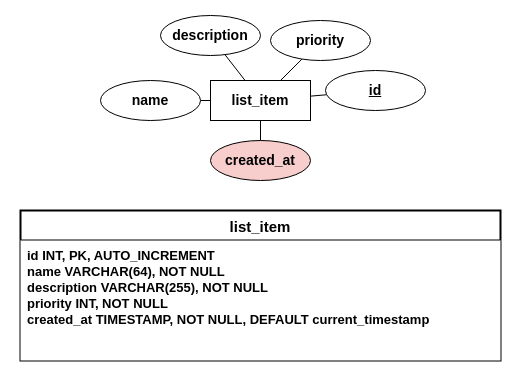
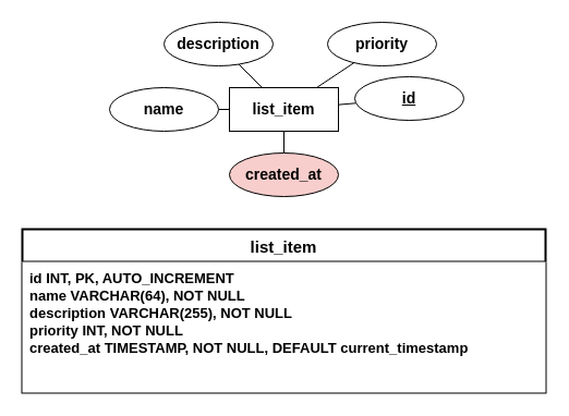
  <mxCell id="0" />
  <mxCell id="1" parent="0" />
  <mxCell id="2" style="edgeStyle=none;html=1;endArrow=none;endFill=0;strokeColor=#000000;" parent="1" source="4" target="5" edge="1"><mxGeometry relative="1" as="geometry" /></mxCell>
  <mxCell id="3" style="edgeStyle=none;html=1;endArrow=none;endFill=0;strokeColor=#000000;" parent="1" source="4" target="10" edge="1"><mxGeometry relative="1" as="geometry" /></mxCell>
  <mxCell id="4" value="&lt;b&gt;&lt;font style=&quot;font-size: 14px;&quot; color=&quot;#000000&quot;&gt;list_item&lt;/font&gt;&lt;/b&gt;" style="whiteSpace=wrap;html=1;align=center;fillColor=#FFFFFF;strokeColor=#000000;" parent="1" vertex="1"><mxGeometry x="210" y="80" width="100" height="40" as="geometry" /></mxCell>
  <mxCell id="5" value="&lt;b style=&quot;&quot;&gt;&lt;font size=&quot;1&quot; style=&quot;&quot; color=&quot;#000000&quot;&gt;&lt;u style=&quot;font-size: 14px;&quot;&gt;id&lt;/u&gt;&lt;/font&gt;&lt;/b&gt;" style="ellipse;whiteSpace=wrap;html=1;align=center;fillColor=#FFFFFF;strokeColor=#000000;" parent="1" vertex="1"><mxGeometry x="325" y="70" width="100" height="40" as="geometry" /></mxCell>
  <mxCell id="6" style="edgeStyle=none;html=1;endArrow=none;endFill=0;strokeColor=#000000;" parent="1" source="7" target="4" edge="1"><mxGeometry relative="1" as="geometry" /></mxCell>
  <mxCell id="7" value="&lt;b&gt;&lt;font style=&quot;font-size: 14px;&quot; color=&quot;#000000&quot;&gt;name&lt;/font&gt;&lt;/b&gt;" style="ellipse;whiteSpace=wrap;html=1;align=center;fillColor=#FFFFFF;strokeColor=#000000;" parent="1" vertex="1"><mxGeometry x="100" y="80" width="100" height="40" as="geometry" /></mxCell>
  <mxCell id="8" style="edgeStyle=none;html=1;endArrow=none;endFill=0;strokeColor=#000000;" parent="1" source="9" target="4" edge="1"><mxGeometry relative="1" as="geometry" /></mxCell>
- <mxCell id="9" value="&lt;b&gt;&lt;font style=&quot;font-size: 14px;&quot; color=&quot;#000000&quot;&gt;description&lt;/font&gt;&lt;/b&gt;" style="ellipse;whiteSpace=wrap;html=1;align=center;fillColor=#FFFFFF;strokeColor=#000000;" parent="1" vertex="1"><mxGeometry x="160" y="15" width="100" height="40" as="geometry" /></mxCell>
+ <mxCell id="9" value="&lt;b&gt;&lt;font style=&quot;font-size: 14px;&quot; color=&quot;#000000&quot;&gt;description&lt;/font&gt;&lt;/b&gt;" style="ellipse;whiteSpace=wrap;html=1;align=center;fillColor=#FFFFFF;strokeColor=#000000;" parent="1" vertex="1"><mxGeometry x="150" y="20" width="100" height="40" as="geometry" /></mxCell>
  <mxCell id="10" value="&lt;font size=&quot;1&quot; color=&quot;#000000&quot;&gt;&lt;b style=&quot;font-size: 14px;&quot;&gt;created_at&lt;/b&gt;&lt;/font&gt;" style="ellipse;whiteSpace=wrap;html=1;align=center;fillColor=#f8cecc;strokeColor=#000000;" parent="1" vertex="1"><mxGeometry x="210" y="140" width="100" height="40" as="geometry" /></mxCell>
  <mxCell id="11" style="edgeStyle=none;html=1;endArrow=none;endFill=0;strokeColor=#000000;" parent="1" source="12" target="4" edge="1"><mxGeometry relative="1" as="geometry" /></mxCell>
- <mxCell id="12" value="&lt;font size=&quot;1&quot; color=&quot;#000000&quot;&gt;&lt;b style=&quot;font-size: 14px;&quot;&gt;priority&lt;/b&gt;&lt;/font&gt;" style="ellipse;whiteSpace=wrap;html=1;align=center;fillColor=#FFFFFF;strokeColor=#000000;" parent="1" vertex="1"><mxGeometry x="270" y="20" width="100" height="40" as="geometry" /></mxCell>
+ <mxCell id="12" value="&lt;font size=&quot;1&quot; color=&quot;#000000&quot;&gt;&lt;b style=&quot;font-size: 14px;&quot;&gt;priority&lt;/b&gt;&lt;/font&gt;" style="ellipse;whiteSpace=wrap;html=1;align=center;fillColor=#FFFFFF;strokeColor=#000000;" parent="1" vertex="1"><mxGeometry x="300" y="20" width="100" height="40" as="geometry" /></mxCell>
  <mxCell id="13" value="list_item" style="swimlane;childLayout=stackLayout;horizontal=1;startSize=30;horizontalStack=0;rounded=0;fontSize=15;fontStyle=1;strokeWidth=2;resizeParent=0;resizeLast=1;shadow=0;dashed=0;align=center;labelBackgroundColor=default;swimlaneFillColor=none;gradientColor=none;strokeColor=#000000;swimlaneLine=1;" parent="1" vertex="1"><mxGeometry x="20" y="210" width="480" height="150" as="geometry" /></mxCell>
  <mxCell id="14" value="id INT, PK, AUTO_INCREMENT&#10;name VARCHAR(64), NOT NULL &#10;description VARCHAR(255), NOT NULL&#10;priority INT, NOT NULL&#10;created_at TIMESTAMP, NOT NULL, DEFAULT current_timestamp" style="align=left;strokeColor=none;fillColor=#FFFFFF;spacingLeft=4;fontSize=13;verticalAlign=top;resizable=0;rotatable=0;part=1;fontColor=#000000;fontStyle=1;spacing=3;" parent="13" vertex="1"><mxGeometry y="30" width="480" height="120" as="geometry" /></mxCell>
